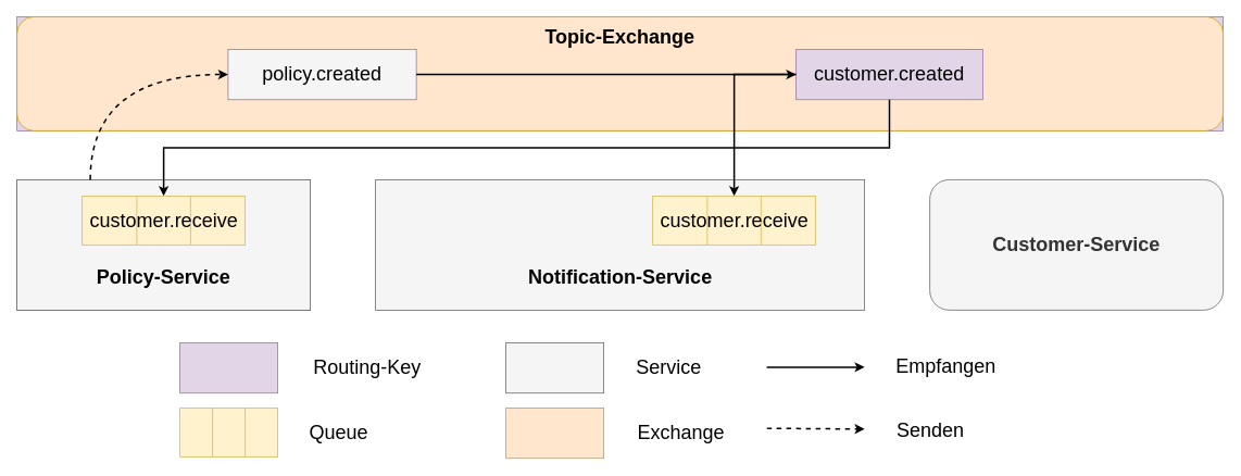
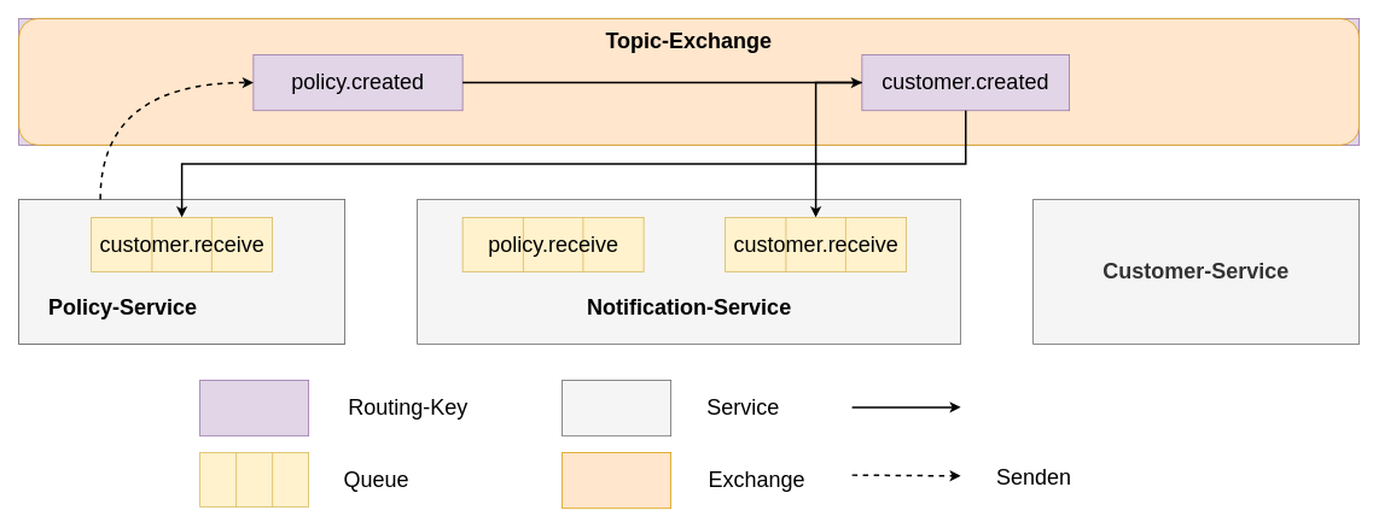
  <mxCell id="0" />
  <mxCell id="1" parent="0" />
  <mxCell id="2" value="" style="rounded=0;whiteSpace=wrap;html=1;fillColor=#f5f5f5;fontColor=#333333;strokeColor=#666666;" vertex="1" parent="1"><mxGeometry x="460" y="220" width="600" height="160" as="geometry" /></mxCell>
  <mxCell id="3" value="" style="group;fillColor=#e1d5e7;strokeColor=#9673a6;" vertex="1" connectable="0" parent="1"><mxGeometry x="20" y="20" width="1480" height="140" as="geometry" /></mxCell>
  <mxCell id="4" value="" style="rounded=1;whiteSpace=wrap;html=1;fillColor=#ffe6cc;strokeColor=#d79b00;" vertex="1" parent="3"><mxGeometry width="1480" height="140" as="geometry" /></mxCell>
- <mxCell id="5" value="&lt;font style=&quot;font-size: 24px;&quot;&gt;policy.created&lt;/font&gt;" style="rounded=0;whiteSpace=wrap;html=1;fillColor=#f5f5f5;strokeColor=#9673a6;" vertex="1" parent="3"><mxGeometry x="259" y="40" width="231" height="61.82" as="geometry" /></mxCell>
- <mxCell id="6" value="&lt;font style=&quot;font-size: 24px;&quot;&gt;customer.created&lt;/font&gt;" style="rounded=0;whiteSpace=wrap;html=1;fillColor=#e1d5e7;strokeColor=#9673a6;" vertex="1" parent="3"><mxGeometry x="956" y="40" width="229" height="61.82" as="geometry" /></mxCell>
+ <mxCell id="5" value="&lt;font style=&quot;font-size: 24px;&quot;&gt;policy.created&lt;/font&gt;" style="rounded=0;whiteSpace=wrap;html=1;fillColor=#e1d5e7;strokeColor=#9673a6;" vertex="1" parent="3"><mxGeometry x="259" y="40" width="231" height="61.82" as="geometry" /></mxCell>
+ <mxCell id="6" value="&lt;font style=&quot;font-size: 24px;&quot;&gt;customer.created&lt;/font&gt;" style="rounded=0;whiteSpace=wrap;html=1;fillColor=#e1d5e7;strokeColor=#9673a6;" vertex="1" parent="3"><mxGeometry x="931" y="40" width="229" height="61.82" as="geometry" /></mxCell>
  <mxCell id="7" value="&lt;font style=&quot;font-size: 24px;&quot;&gt;Topic-Exchange&lt;/font&gt;" style="text;html=1;strokeColor=none;fillColor=none;align=center;verticalAlign=middle;whiteSpace=wrap;rounded=0;fontStyle=1" vertex="1" parent="3"><mxGeometry x="635" y="12.727" width="210" height="25.455" as="geometry" /></mxCell>
- <mxCell id="8" value="&lt;span style=&quot;font-size: 24px;&quot;&gt;&lt;b&gt;Customer-Service&lt;/b&gt;&lt;/span&gt;" style="whiteSpace=wrap;html=1;fillColor=#f5f5f5;fontColor=#333333;strokeColor=#666666;rounded=1;" vertex="1" parent="1"><mxGeometry x="1140" y="220" width="360" height="160" as="geometry" /></mxCell>
+ <mxCell id="8" value="&lt;span style=&quot;font-size: 24px;&quot;&gt;&lt;b&gt;Customer-Service&lt;/b&gt;&lt;/span&gt;" style="rounded=0;whiteSpace=wrap;html=1;fillColor=#f5f5f5;fontColor=#333333;strokeColor=#666666;" vertex="1" parent="1"><mxGeometry x="1140" y="220" width="360" height="160" as="geometry" /></mxCell>
  <mxCell id="9" value="" style="group;fillColor=#f5f5f5;fontColor=#333333;strokeColor=#666666;" vertex="1" connectable="0" parent="1"><mxGeometry x="20" y="220" width="360" height="160" as="geometry" /></mxCell>
  <mxCell id="10" value="&lt;p style=&quot;line-height: 120%;&quot;&gt;&lt;br&gt;&lt;/p&gt;" style="rounded=0;whiteSpace=wrap;html=1;fillColor=#f5f5f5;fontColor=#333333;strokeColor=#666666;" vertex="1" parent="9"><mxGeometry width="360" height="160" as="geometry" /></mxCell>
- <mxCell id="11" value="&lt;font style=&quot;font-size: 24px;&quot;&gt;Policy-Service&lt;/font&gt;" style="text;html=1;strokeColor=none;fillColor=none;align=center;verticalAlign=middle;whiteSpace=wrap;rounded=0;fontStyle=1" vertex="1" parent="9"><mxGeometry x="75" y="105" width="210" height="30.476" as="geometry" /></mxCell>
+ <mxCell id="11" value="&lt;font style=&quot;font-size: 24px;&quot;&gt;Policy-Service&lt;/font&gt;" style="text;html=1;strokeColor=none;fillColor=none;align=center;verticalAlign=middle;whiteSpace=wrap;rounded=0;fontStyle=1" vertex="1" parent="9"><mxGeometry x="10" y="105" width="210" height="30.476" as="geometry" /></mxCell>
  <mxCell id="12" value="&lt;div style=&quot;&quot;&gt;&lt;span style=&quot;background-color: initial;&quot;&gt;customer.receive&lt;/span&gt;&lt;/div&gt;" style="shape=process;whiteSpace=wrap;html=1;backgroundOutline=1;fontSize=24;size=0.333;align=center;fillColor=#fff2cc;strokeColor=#d6b656;" vertex="1" parent="9"><mxGeometry x="80" y="20" width="200" height="60" as="geometry" /></mxCell>
  <mxCell id="13" style="edgeStyle=orthogonalEdgeStyle;rounded=0;orthogonalLoop=1;jettySize=auto;html=1;exitX=1;exitY=0.5;exitDx=0;exitDy=0;strokeWidth=2;" edge="1" parent="1" source="5" target="6"><mxGeometry relative="1" as="geometry" /></mxCell>
  <mxCell id="14" style="edgeStyle=orthogonalEdgeStyle;rounded=0;orthogonalLoop=1;jettySize=auto;html=1;exitX=0;exitY=0.5;exitDx=0;exitDy=0;entryX=0.5;entryY=0;entryDx=0;entryDy=0;strokeWidth=2;" edge="1" parent="1" source="6" target="18"><mxGeometry relative="1" as="geometry" /></mxCell>
  <mxCell id="15" style="edgeStyle=orthogonalEdgeStyle;rounded=0;orthogonalLoop=1;jettySize=auto;html=1;exitX=0.5;exitY=1;exitDx=0;exitDy=0;entryX=0.5;entryY=0;entryDx=0;entryDy=0;strokeWidth=2;" edge="1" parent="1" source="6" target="12"><mxGeometry relative="1" as="geometry" /></mxCell>
  <mxCell id="16" style="edgeStyle=orthogonalEdgeStyle;orthogonalLoop=1;jettySize=auto;html=1;exitX=0.25;exitY=0;exitDx=0;exitDy=0;entryX=0;entryY=0.5;entryDx=0;entryDy=0;curved=1;strokeWidth=2;dashed=1;" edge="1" parent="1" source="10" target="5"><mxGeometry relative="1" as="geometry" /></mxCell>
+ <mxCell id="17" value="policy.receive" style="shape=process;whiteSpace=wrap;html=1;backgroundOutline=1;fontSize=24;size=0.333;fillColor=#fff2cc;strokeColor=#d6b656;" vertex="1" parent="1"><mxGeometry x="510" y="240" width="200" height="60.0" as="geometry" /></mxCell>
  <mxCell id="18" value="&lt;div style=&quot;&quot;&gt;&lt;span style=&quot;background-color: initial;&quot;&gt;customer.receive&lt;/span&gt;&lt;/div&gt;" style="shape=process;whiteSpace=wrap;html=1;backgroundOutline=1;fontSize=24;size=0.333;align=center;fillColor=#fff2cc;strokeColor=#d6b656;" vertex="1" parent="1"><mxGeometry x="800" y="240" width="200" height="60.0" as="geometry" /></mxCell>
  <mxCell id="19" value="&lt;font style=&quot;font-size: 24px;&quot;&gt;Notification-Service&lt;/font&gt;" style="text;html=1;strokeColor=none;fillColor=none;align=center;verticalAlign=middle;whiteSpace=wrap;rounded=0;fontStyle=1" vertex="1" parent="1"><mxGeometry x="627.5" y="320" width="265" height="40" as="geometry" /></mxCell>
  <mxCell id="20" value="" style="group" vertex="1" connectable="0" parent="1"><mxGeometry x="940" y="425" width="360" height="130" as="geometry" /></mxCell>
  <mxCell id="21" value="" style="endArrow=classic;html=1;rounded=0;strokeWidth=2;" edge="1" parent="20"><mxGeometry width="50" height="50" relative="1" as="geometry"><mxPoint y="25.239" as="sourcePoint" /><mxPoint x="120" y="25" as="targetPoint" /></mxGeometry></mxCell>
  <mxCell id="22" value="" style="endArrow=classic;html=1;rounded=0;dashed=1;strokeWidth=2;" edge="1" parent="20"><mxGeometry width="50" height="50" relative="1" as="geometry"><mxPoint y="99.999" as="sourcePoint" /><mxPoint x="120" y="101" as="targetPoint" /></mxGeometry></mxCell>
  <mxCell id="23" value="&lt;font style=&quot;font-size: 24px;&quot;&gt;Senden&lt;/font&gt;" style="text;html=1;strokeColor=none;fillColor=none;align=center;verticalAlign=middle;whiteSpace=wrap;rounded=0;" vertex="1" parent="20"><mxGeometry x="121" y="85.0" width="160" height="35.75" as="geometry" /></mxCell>
- <mxCell id="24" value="&lt;font style=&quot;font-size: 24px;&quot;&gt;Empfangen&lt;/font&gt;" style="text;html=1;strokeColor=none;fillColor=none;align=center;verticalAlign=middle;whiteSpace=wrap;rounded=0;" vertex="1" parent="20"><mxGeometry x="140" y="6.62" width="160" height="35.75" as="geometry" /></mxCell>
  <mxCell id="25" value="" style="group" vertex="1" connectable="0" parent="1"><mxGeometry x="220" y="420" width="320" height="140" as="geometry" /></mxCell>
  <mxCell id="26" value="" style="rounded=0;whiteSpace=wrap;html=1;fillColor=#e1d5e7;strokeColor=#9673a6;" vertex="1" parent="25"><mxGeometry width="120" height="61.82" as="geometry" /></mxCell>
  <mxCell id="27" value="&lt;div style=&quot;&quot;&gt;&lt;br&gt;&lt;/div&gt;" style="shape=process;whiteSpace=wrap;html=1;backgroundOutline=1;fontSize=24;size=0.333;align=center;fillColor=#fff2cc;strokeColor=#d6b656;" vertex="1" parent="25"><mxGeometry y="80" width="120" height="60" as="geometry" /></mxCell>
  <mxCell id="28" value="&lt;font style=&quot;font-size: 24px;&quot;&gt;Routing-Key&lt;/font&gt;" style="text;html=1;strokeColor=none;fillColor=none;align=center;verticalAlign=middle;whiteSpace=wrap;rounded=0;" vertex="1" parent="25"><mxGeometry x="160" y="15.91" width="140" height="30" as="geometry" /></mxCell>
  <mxCell id="29" value="&lt;font style=&quot;font-size: 24px;&quot;&gt;Queue&lt;/font&gt;" style="text;html=1;strokeColor=none;fillColor=none;align=center;verticalAlign=middle;whiteSpace=wrap;rounded=0;" vertex="1" parent="25"><mxGeometry x="160" y="95" width="70" height="30" as="geometry" /></mxCell>
  <mxCell id="30" value="" style="group" vertex="1" connectable="0" parent="1"><mxGeometry x="620" y="420" width="280" height="141.82" as="geometry" /></mxCell>
  <mxCell id="31" value="" style="group" vertex="1" connectable="0" parent="30"><mxGeometry width="270" height="61.82" as="geometry" /></mxCell>
  <mxCell id="32" value="" style="rounded=0;whiteSpace=wrap;html=1;fillColor=#f5f5f5;strokeColor=#666666;fontColor=#333333;" vertex="1" parent="31"><mxGeometry width="120" height="61.82" as="geometry" /></mxCell>
  <mxCell id="33" value="&lt;font style=&quot;font-size: 24px;&quot;&gt;Service&lt;/font&gt;" style="text;html=1;strokeColor=none;fillColor=none;align=center;verticalAlign=middle;whiteSpace=wrap;rounded=0;" vertex="1" parent="31"><mxGeometry x="130" y="15.91" width="140" height="30" as="geometry" /></mxCell>
  <mxCell id="34" value="" style="rounded=0;whiteSpace=wrap;html=1;fillColor=#ffe6cc;strokeColor=#d79b00;" vertex="1" parent="30"><mxGeometry y="80" width="120" height="61.82" as="geometry" /></mxCell>
  <mxCell id="35" value="&lt;font style=&quot;font-size: 24px;&quot;&gt;Exchange&lt;/font&gt;" style="text;html=1;strokeColor=none;fillColor=none;align=center;verticalAlign=middle;whiteSpace=wrap;rounded=0;" vertex="1" parent="30"><mxGeometry x="150" y="95.91" width="130" height="30" as="geometry" /></mxCell>
